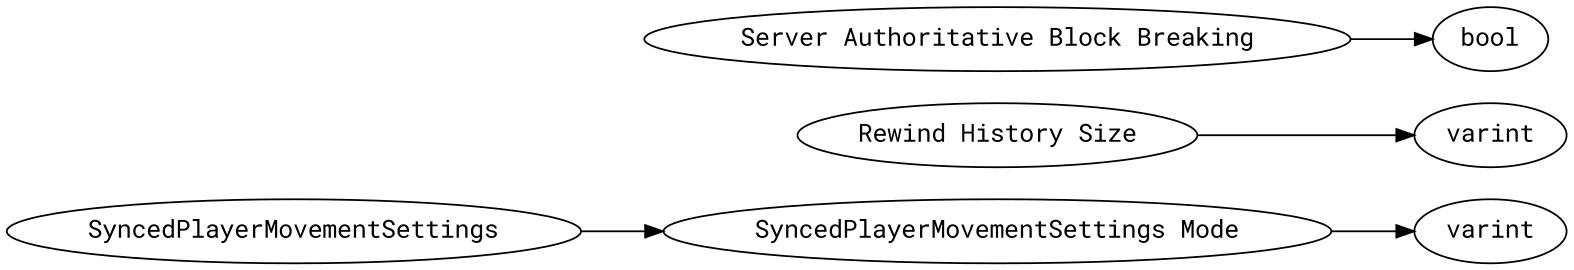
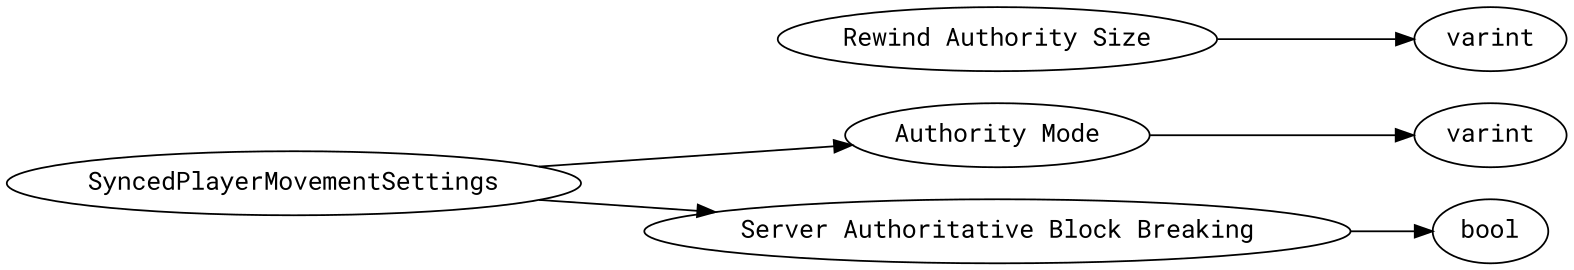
  digraph {
    fontname="Roboto Mono"
    rankdir=LR
    node [fontname="Roboto Mono"]
    edge [fontname="Roboto Mono"]
    n1 [label=varint]
    n2 [label=varint]
    n3 [label=bool]
    n4 [label=SyncedPlayerMovementSettings]
-   n5 [label="SyncedPlayerMovementSettings Mode"]
+   n5 [label="Authority Mode"]
    n6 [label="Server Authoritative Block Breaking"]
-   n7 [label="Rewind History Size"]
+   n7 [label="Rewind Authority Size"]
    subgraph sub_1 {
      rank=max
      n1
      n2
      n3
    }
    n4 -> n5
+   n4 -> n6
    n5 -> n1
    n6 -> n3
    n7 -> n2
  }
